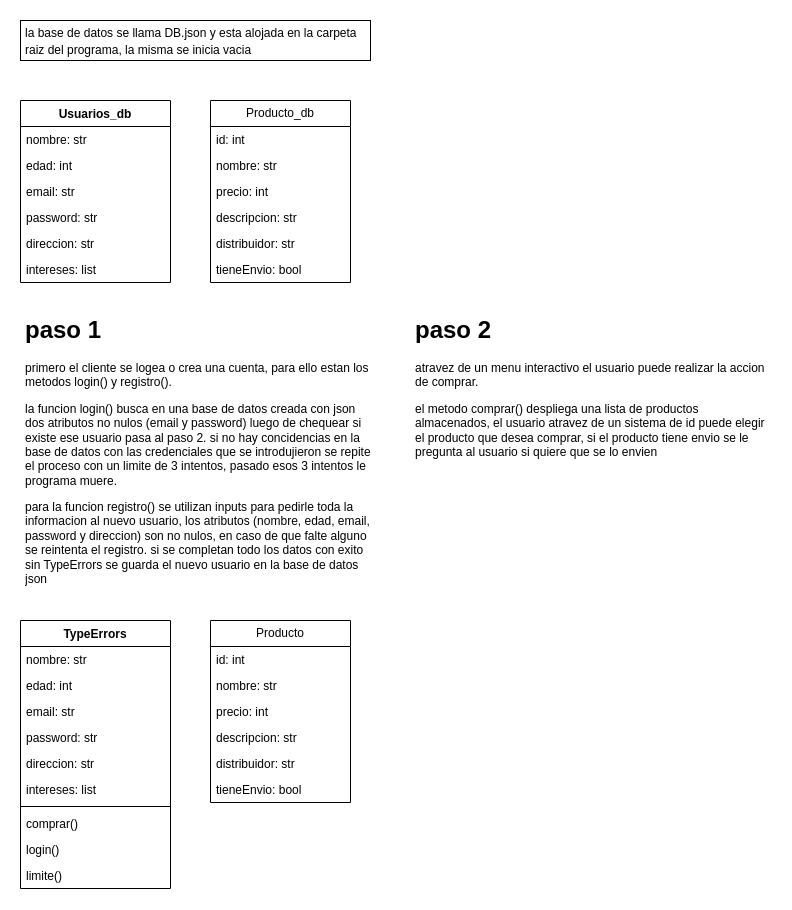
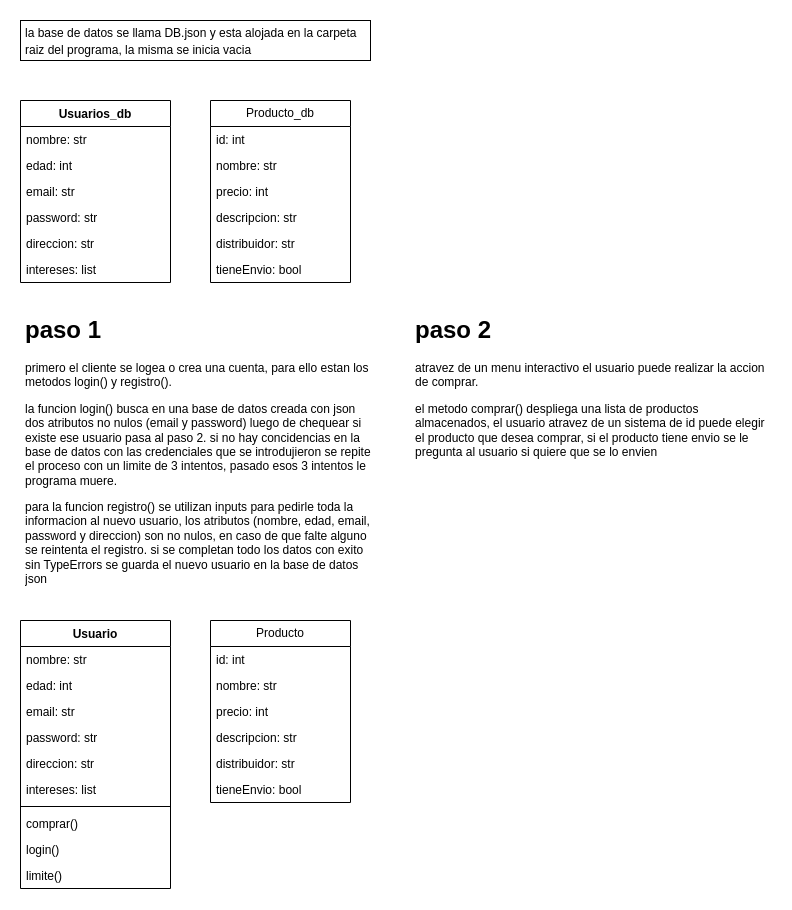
  <mxCell id="0" />
  <mxCell id="1" parent="0" />
- <mxCell id="2" value="TypeErrors" style="swimlane;fontStyle=1;align=center;verticalAlign=top;childLayout=stackLayout;horizontal=1;startSize=26;horizontalStack=0;resizeParent=1;resizeParentMax=0;resizeLast=0;collapsible=1;marginBottom=0;whiteSpace=wrap;html=1;" parent="1" vertex="1"><mxGeometry x="20" y="620" width="150" height="268" as="geometry" /></mxCell>
+ <mxCell id="2" value="Usuario" style="swimlane;fontStyle=1;align=center;verticalAlign=top;childLayout=stackLayout;horizontal=1;startSize=26;horizontalStack=0;resizeParent=1;resizeParentMax=0;resizeLast=0;collapsible=1;marginBottom=0;whiteSpace=wrap;html=1;" parent="1" vertex="1"><mxGeometry x="20" y="620" width="150" height="268" as="geometry" /></mxCell>
  <mxCell id="3" value="nombre: str" style="text;strokeColor=none;fillColor=none;align=left;verticalAlign=top;spacingLeft=4;spacingRight=4;overflow=hidden;rotatable=0;points=[[0,0.5],[1,0.5]];portConstraint=eastwest;whiteSpace=wrap;html=1;" parent="2" vertex="1"><mxGeometry y="26" width="150" height="26" as="geometry" /></mxCell>
  <mxCell id="4" value="edad: int" style="text;strokeColor=none;fillColor=none;align=left;verticalAlign=top;spacingLeft=4;spacingRight=4;overflow=hidden;rotatable=0;points=[[0,0.5],[1,0.5]];portConstraint=eastwest;whiteSpace=wrap;html=1;" parent="2" vertex="1"><mxGeometry y="52" width="150" height="26" as="geometry" /></mxCell>
  <mxCell id="5" value="email: str" style="text;strokeColor=none;fillColor=none;align=left;verticalAlign=top;spacingLeft=4;spacingRight=4;overflow=hidden;rotatable=0;points=[[0,0.5],[1,0.5]];portConstraint=eastwest;whiteSpace=wrap;html=1;" parent="2" vertex="1"><mxGeometry y="78" width="150" height="26" as="geometry" /></mxCell>
  <mxCell id="6" value="password: str" style="text;strokeColor=none;fillColor=none;align=left;verticalAlign=top;spacingLeft=4;spacingRight=4;overflow=hidden;rotatable=0;points=[[0,0.5],[1,0.5]];portConstraint=eastwest;whiteSpace=wrap;html=1;" parent="2" vertex="1"><mxGeometry y="104" width="150" height="26" as="geometry" /></mxCell>
  <mxCell id="7" value="direccion: str" style="text;strokeColor=none;fillColor=none;align=left;verticalAlign=top;spacingLeft=4;spacingRight=4;overflow=hidden;rotatable=0;points=[[0,0.5],[1,0.5]];portConstraint=eastwest;whiteSpace=wrap;html=1;" parent="2" vertex="1"><mxGeometry y="130" width="150" height="26" as="geometry" /></mxCell>
  <mxCell id="8" value="intereses: list" style="text;strokeColor=none;fillColor=none;align=left;verticalAlign=top;spacingLeft=4;spacingRight=4;overflow=hidden;rotatable=0;points=[[0,0.5],[1,0.5]];portConstraint=eastwest;whiteSpace=wrap;html=1;" parent="2" vertex="1"><mxGeometry y="156" width="150" height="26" as="geometry" /></mxCell>
  <mxCell id="9" value="" style="line;strokeWidth=1;fillColor=none;align=left;verticalAlign=middle;spacingTop=-1;spacingLeft=3;spacingRight=3;rotatable=0;labelPosition=right;points=[];portConstraint=eastwest;strokeColor=inherit;" parent="2" vertex="1"><mxGeometry y="182" width="150" height="8" as="geometry" /></mxCell>
  <mxCell id="10" value="comprar()&lt;br&gt;" style="text;strokeColor=none;fillColor=none;align=left;verticalAlign=top;spacingLeft=4;spacingRight=4;overflow=hidden;rotatable=0;points=[[0,0.5],[1,0.5]];portConstraint=eastwest;whiteSpace=wrap;html=1;" parent="2" vertex="1"><mxGeometry y="190" width="150" height="26" as="geometry" /></mxCell>
  <mxCell id="11" value="login()" style="text;strokeColor=none;fillColor=none;align=left;verticalAlign=top;spacingLeft=4;spacingRight=4;overflow=hidden;rotatable=0;points=[[0,0.5],[1,0.5]];portConstraint=eastwest;whiteSpace=wrap;html=1;" parent="2" vertex="1"><mxGeometry y="216" width="150" height="26" as="geometry" /></mxCell>
  <mxCell id="12" value="limite()" style="text;strokeColor=none;fillColor=none;align=left;verticalAlign=top;spacingLeft=4;spacingRight=4;overflow=hidden;rotatable=0;points=[[0,0.5],[1,0.5]];portConstraint=eastwest;whiteSpace=wrap;html=1;" parent="2" vertex="1"><mxGeometry y="242" width="150" height="26" as="geometry" /></mxCell>
  <mxCell id="13" value="&lt;h1&gt;paso 1&lt;/h1&gt;&lt;p&gt;primero el cliente se logea o crea una cuenta, para ello estan los metodos login() y registro().&lt;/p&gt;&lt;p&gt;la funcion login() busca en una base de datos creada con json dos atributos no nulos (email y password) luego de chequear si existe ese usuario pasa al paso 2. si no hay concidencias en la base de datos con las credenciales que se introdujieron se repite el proceso con un limite de 3 intentos, pasado esos 3 intentos le programa muere.&lt;/p&gt;&lt;p&gt;para la funcion registro() se utilizan inputs para pedirle toda la informacion al nuevo usuario, los atributos (nombre, edad, email, password y direccion) son no nulos, en caso de que falte alguno se reintenta el registro. si se completan todo los datos con exito sin TypeErrors se guarda el nuevo usuario en la base de datos json&lt;/p&gt;" style="text;html=1;strokeColor=none;fillColor=none;spacing=5;spacingTop=-20;whiteSpace=wrap;overflow=hidden;rounded=0;" parent="1" vertex="1"><mxGeometry x="20" y="310" width="360" height="310" as="geometry" /></mxCell>
  <mxCell id="14" value="&lt;h3 style=&quot;&quot;&gt;&lt;span style=&quot;font-weight: normal;&quot;&gt;&lt;font style=&quot;font-size: 12px;&quot;&gt;la base de datos se llama DB.json y esta alojada en la carpeta raiz del programa, la misma se inicia vacia&lt;/font&gt;&lt;/span&gt;&lt;/h3&gt;" style="text;html=1;strokeColor=default;fillColor=none;spacing=5;spacingTop=-20;whiteSpace=wrap;overflow=hidden;rounded=0;" parent="1" vertex="1"><mxGeometry x="20" y="20" width="350" height="40" as="geometry" /></mxCell>
  <mxCell id="15" value="Usuarios_db" style="swimlane;fontStyle=1;align=center;verticalAlign=top;childLayout=stackLayout;horizontal=1;startSize=26;horizontalStack=0;resizeParent=1;resizeParentMax=0;resizeLast=0;collapsible=1;marginBottom=0;whiteSpace=wrap;html=1;" parent="1" vertex="1"><mxGeometry x="20" y="100" width="150" height="182" as="geometry" /></mxCell>
  <mxCell id="16" value="nombre: str" style="text;strokeColor=none;fillColor=none;align=left;verticalAlign=top;spacingLeft=4;spacingRight=4;overflow=hidden;rotatable=0;points=[[0,0.5],[1,0.5]];portConstraint=eastwest;whiteSpace=wrap;html=1;" parent="15" vertex="1"><mxGeometry y="26" width="150" height="26" as="geometry" /></mxCell>
  <mxCell id="17" value="edad: int" style="text;strokeColor=none;fillColor=none;align=left;verticalAlign=top;spacingLeft=4;spacingRight=4;overflow=hidden;rotatable=0;points=[[0,0.5],[1,0.5]];portConstraint=eastwest;whiteSpace=wrap;html=1;" parent="15" vertex="1"><mxGeometry y="52" width="150" height="26" as="geometry" /></mxCell>
  <mxCell id="18" value="email: str" style="text;strokeColor=none;fillColor=none;align=left;verticalAlign=top;spacingLeft=4;spacingRight=4;overflow=hidden;rotatable=0;points=[[0,0.5],[1,0.5]];portConstraint=eastwest;whiteSpace=wrap;html=1;" parent="15" vertex="1"><mxGeometry y="78" width="150" height="26" as="geometry" /></mxCell>
  <mxCell id="19" value="password: str" style="text;strokeColor=none;fillColor=none;align=left;verticalAlign=top;spacingLeft=4;spacingRight=4;overflow=hidden;rotatable=0;points=[[0,0.5],[1,0.5]];portConstraint=eastwest;whiteSpace=wrap;html=1;" parent="15" vertex="1"><mxGeometry y="104" width="150" height="26" as="geometry" /></mxCell>
  <mxCell id="20" value="direccion: str" style="text;strokeColor=none;fillColor=none;align=left;verticalAlign=top;spacingLeft=4;spacingRight=4;overflow=hidden;rotatable=0;points=[[0,0.5],[1,0.5]];portConstraint=eastwest;whiteSpace=wrap;html=1;" parent="15" vertex="1"><mxGeometry y="130" width="150" height="26" as="geometry" /></mxCell>
  <mxCell id="21" value="intereses: list" style="text;strokeColor=none;fillColor=none;align=left;verticalAlign=top;spacingLeft=4;spacingRight=4;overflow=hidden;rotatable=0;points=[[0,0.5],[1,0.5]];portConstraint=eastwest;whiteSpace=wrap;html=1;" parent="15" vertex="1"><mxGeometry y="156" width="150" height="26" as="geometry" /></mxCell>
  <mxCell id="22" value="&lt;h1&gt;paso 2&lt;/h1&gt;&lt;p&gt;atravez de un menu interactivo el usuario puede realizar la accion de comprar.&lt;/p&gt;&lt;p&gt;el metodo comprar() despliega una lista de productos almacenados, el usuario atravez de un sistema de id puede elegir el producto que desea comprar, si el producto tiene envio se le pregunta al usuario si quiere que se lo envien&amp;nbsp;&lt;/p&gt;" style="text;html=1;strokeColor=none;fillColor=none;spacing=5;spacingTop=-20;whiteSpace=wrap;overflow=hidden;rounded=0;" parent="1" vertex="1"><mxGeometry x="410" y="310" width="360" height="150" as="geometry" /></mxCell>
  <mxCell id="23" value="Producto" style="swimlane;fontStyle=0;childLayout=stackLayout;horizontal=1;startSize=26;fillColor=none;horizontalStack=0;resizeParent=1;resizeParentMax=0;resizeLast=0;collapsible=1;marginBottom=0;whiteSpace=wrap;html=1;" parent="1" vertex="1"><mxGeometry x="210" y="620" width="140" height="182" as="geometry" /></mxCell>
  <mxCell id="24" value="id: int" style="text;strokeColor=none;fillColor=none;align=left;verticalAlign=top;spacingLeft=4;spacingRight=4;overflow=hidden;rotatable=0;points=[[0,0.5],[1,0.5]];portConstraint=eastwest;whiteSpace=wrap;html=1;" parent="23" vertex="1"><mxGeometry y="26" width="140" height="26" as="geometry" /></mxCell>
  <mxCell id="25" value="nombre: str" style="text;strokeColor=none;fillColor=none;align=left;verticalAlign=top;spacingLeft=4;spacingRight=4;overflow=hidden;rotatable=0;points=[[0,0.5],[1,0.5]];portConstraint=eastwest;whiteSpace=wrap;html=1;" parent="23" vertex="1"><mxGeometry y="52" width="140" height="26" as="geometry" /></mxCell>
  <mxCell id="26" value="precio: int" style="text;strokeColor=none;fillColor=none;align=left;verticalAlign=top;spacingLeft=4;spacingRight=4;overflow=hidden;rotatable=0;points=[[0,0.5],[1,0.5]];portConstraint=eastwest;whiteSpace=wrap;html=1;" parent="23" vertex="1"><mxGeometry y="78" width="140" height="26" as="geometry" /></mxCell>
  <mxCell id="27" value="descripcion: str" style="text;strokeColor=none;fillColor=none;align=left;verticalAlign=top;spacingLeft=4;spacingRight=4;overflow=hidden;rotatable=0;points=[[0,0.5],[1,0.5]];portConstraint=eastwest;whiteSpace=wrap;html=1;" parent="23" vertex="1"><mxGeometry y="104" width="140" height="26" as="geometry" /></mxCell>
  <mxCell id="28" value="distribuidor: str" style="text;strokeColor=none;fillColor=none;align=left;verticalAlign=top;spacingLeft=4;spacingRight=4;overflow=hidden;rotatable=0;points=[[0,0.5],[1,0.5]];portConstraint=eastwest;whiteSpace=wrap;html=1;" parent="23" vertex="1"><mxGeometry y="130" width="140" height="26" as="geometry" /></mxCell>
  <mxCell id="29" value="tieneEnvio: bool" style="text;strokeColor=none;fillColor=none;align=left;verticalAlign=top;spacingLeft=4;spacingRight=4;overflow=hidden;rotatable=0;points=[[0,0.5],[1,0.5]];portConstraint=eastwest;whiteSpace=wrap;html=1;" parent="23" vertex="1"><mxGeometry y="156" width="140" height="26" as="geometry" /></mxCell>
  <mxCell id="30" value="Producto_db" style="swimlane;fontStyle=0;childLayout=stackLayout;horizontal=1;startSize=26;fillColor=none;horizontalStack=0;resizeParent=1;resizeParentMax=0;resizeLast=0;collapsible=1;marginBottom=0;whiteSpace=wrap;html=1;" parent="1" vertex="1"><mxGeometry x="210" y="100" width="140" height="182" as="geometry" /></mxCell>
  <mxCell id="31" value="id: int" style="text;strokeColor=none;fillColor=none;align=left;verticalAlign=top;spacingLeft=4;spacingRight=4;overflow=hidden;rotatable=0;points=[[0,0.5],[1,0.5]];portConstraint=eastwest;whiteSpace=wrap;html=1;" parent="30" vertex="1"><mxGeometry y="26" width="140" height="26" as="geometry" /></mxCell>
  <mxCell id="32" value="nombre: str" style="text;strokeColor=none;fillColor=none;align=left;verticalAlign=top;spacingLeft=4;spacingRight=4;overflow=hidden;rotatable=0;points=[[0,0.5],[1,0.5]];portConstraint=eastwest;whiteSpace=wrap;html=1;" parent="30" vertex="1"><mxGeometry y="52" width="140" height="26" as="geometry" /></mxCell>
  <mxCell id="33" value="precio: int" style="text;strokeColor=none;fillColor=none;align=left;verticalAlign=top;spacingLeft=4;spacingRight=4;overflow=hidden;rotatable=0;points=[[0,0.5],[1,0.5]];portConstraint=eastwest;whiteSpace=wrap;html=1;" parent="30" vertex="1"><mxGeometry y="78" width="140" height="26" as="geometry" /></mxCell>
  <mxCell id="34" value="descripcion: str" style="text;strokeColor=none;fillColor=none;align=left;verticalAlign=top;spacingLeft=4;spacingRight=4;overflow=hidden;rotatable=0;points=[[0,0.5],[1,0.5]];portConstraint=eastwest;whiteSpace=wrap;html=1;" parent="30" vertex="1"><mxGeometry y="104" width="140" height="26" as="geometry" /></mxCell>
  <mxCell id="35" value="distribuidor: str" style="text;strokeColor=none;fillColor=none;align=left;verticalAlign=top;spacingLeft=4;spacingRight=4;overflow=hidden;rotatable=0;points=[[0,0.5],[1,0.5]];portConstraint=eastwest;whiteSpace=wrap;html=1;" parent="30" vertex="1"><mxGeometry y="130" width="140" height="26" as="geometry" /></mxCell>
  <mxCell id="36" value="tieneEnvio: bool" style="text;strokeColor=none;fillColor=none;align=left;verticalAlign=top;spacingLeft=4;spacingRight=4;overflow=hidden;rotatable=0;points=[[0,0.5],[1,0.5]];portConstraint=eastwest;whiteSpace=wrap;html=1;" parent="30" vertex="1"><mxGeometry y="156" width="140" height="26" as="geometry" /></mxCell>
